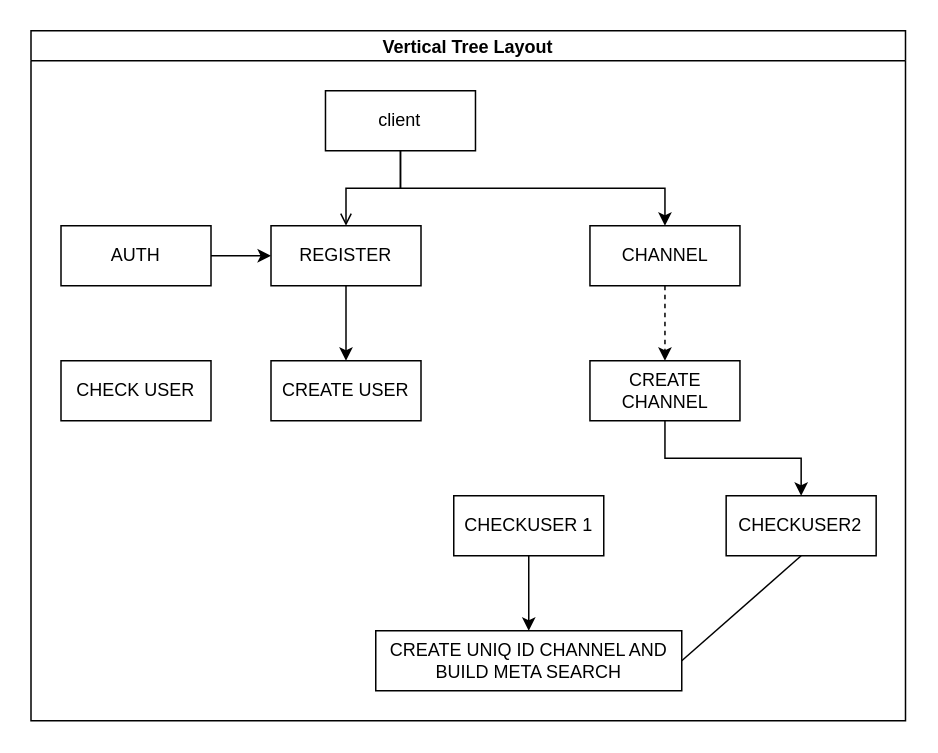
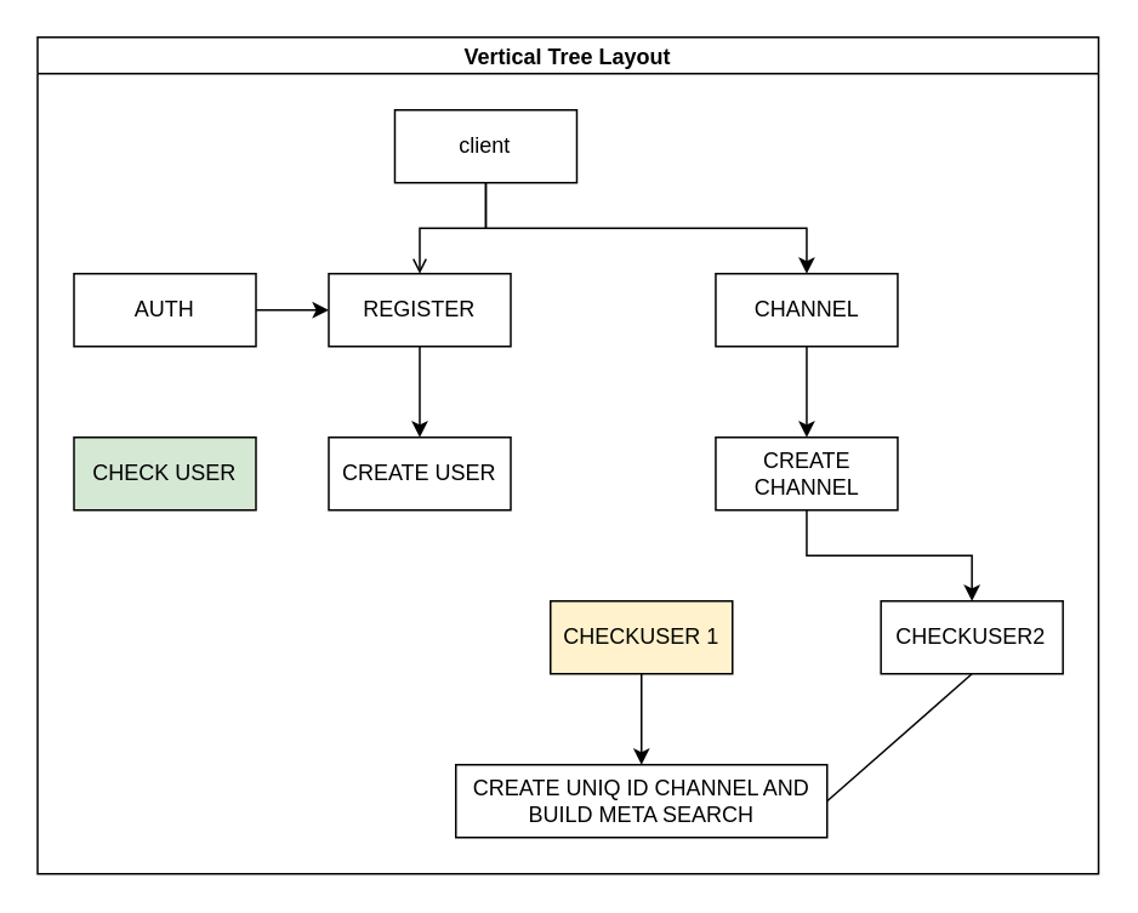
  <mxCell id="0" />
  <mxCell id="1" parent="0" />
  <mxCell id="2" value="Vertical Tree Layout" style="swimlane;startSize=20;horizontal=1;childLayout=treeLayout;horizontalTree=0;resizable=0;containerType=tree;" vertex="1" parent="1"><mxGeometry x="20" y="20" width="583" height="460" as="geometry" /></mxCell>
  <mxCell id="3" value="client" style="whiteSpace=wrap;html=1;" vertex="1" parent="2"><mxGeometry x="196.32" y="40" width="100" height="40" as="geometry" /></mxCell>
  <mxCell id="4" value="AUTH" style="whiteSpace=wrap;html=1;" vertex="1" parent="2"><mxGeometry x="20" y="130" width="100" height="40" as="geometry" /></mxCell>
  <mxCell id="5" value="REGISTER" style="whiteSpace=wrap;html=1;" vertex="1" parent="2"><mxGeometry x="160" y="130" width="100" height="40" as="geometry" /></mxCell>
  <mxCell id="6" value="" style="edgeStyle=elbowEdgeStyle;elbow=vertical;html=1;rounded=0;endArrow=open;" edge="1" parent="2" source="3" target="5"><mxGeometry relative="1" as="geometry" /></mxCell>
  <mxCell id="7" value="" style="edgeStyle=elbowEdgeStyle;elbow=vertical;html=1;rounded=0;" edge="1" target="8" source="5" parent="2"><mxGeometry relative="1" as="geometry"><mxPoint x="88.32" y="130" as="sourcePoint" /></mxGeometry></mxCell>
  <mxCell id="8" value="CREATE USER" style="whiteSpace=wrap;html=1;" vertex="1" parent="2"><mxGeometry x="160" y="220" width="100" height="40" as="geometry" /></mxCell>
  <mxCell id="9" value="" style="edgeStyle=elbowEdgeStyle;elbow=vertical;html=1;rounded=0;" edge="1" target="5" source="4" parent="2"><mxGeometry relative="1" as="geometry"><mxPoint x="88.32" y="130" as="sourcePoint" /></mxGeometry></mxCell>
- <mxCell id="10" value="CHECK USER" style="whiteSpace=wrap;html=1;" vertex="1" parent="2"><mxGeometry x="20" y="220" width="100" height="40" as="geometry" /></mxCell>
+ <mxCell id="10" value="CHECK USER" style="whiteSpace=wrap;html=1;fillColor=#d5e8d4;" vertex="1" parent="2"><mxGeometry x="20" y="220" width="100" height="40" as="geometry" /></mxCell>
  <mxCell id="11" value="" style="edgeStyle=elbowEdgeStyle;elbow=vertical;html=1;rounded=0;" edge="1" target="12" source="3" parent="2"><mxGeometry relative="1" as="geometry"><mxPoint x="88.32" y="130" as="sourcePoint" /></mxGeometry></mxCell>
  <mxCell id="12" value="CHANNEL" style="whiteSpace=wrap;html=1;" vertex="1" parent="2"><mxGeometry x="372.64" y="130" width="100" height="40" as="geometry" /></mxCell>
- <mxCell id="13" value="" style="edgeStyle=elbowEdgeStyle;elbow=vertical;html=1;rounded=0;dashed=1;" edge="1" target="14" source="12" parent="2"><mxGeometry relative="1" as="geometry"><mxPoint x="228.32" y="130" as="sourcePoint" /></mxGeometry></mxCell>
+ <mxCell id="13" value="" style="edgeStyle=elbowEdgeStyle;elbow=vertical;html=1;rounded=0;" edge="1" target="14" source="12" parent="2"><mxGeometry relative="1" as="geometry"><mxPoint x="228.32" y="130" as="sourcePoint" /></mxGeometry></mxCell>
  <mxCell id="14" value="CREATE CHANNEL" style="whiteSpace=wrap;html=1;" vertex="1" parent="2"><mxGeometry x="372.64" y="220" width="100" height="40" as="geometry" /></mxCell>
- <mxCell id="15" value="CHECKUSER 1" style="whiteSpace=wrap;html=1;" vertex="1" parent="2"><mxGeometry x="281.84" y="310" width="100" height="40" as="geometry" /></mxCell>
+ <mxCell id="15" value="CHECKUSER 1" style="whiteSpace=wrap;html=1;fillColor=#fff2cc;" vertex="1" parent="2"><mxGeometry x="281.84" y="310" width="100" height="40" as="geometry" /></mxCell>
  <mxCell id="16" value="" style="edgeStyle=elbowEdgeStyle;elbow=vertical;html=1;rounded=0;" edge="1" target="18" source="14" parent="2"><mxGeometry relative="1" as="geometry"><mxPoint x="368.32" y="310" as="sourcePoint" /></mxGeometry></mxCell>
  <mxCell id="17" style="edgeStyle=none;html=1;exitX=0.5;exitY=1;exitDx=0;exitDy=0;entryX=1;entryY=0.5;entryDx=0;entryDy=0;endArrow=none;" edge="1" parent="2" source="18" target="20"><mxGeometry relative="1" as="geometry" /></mxCell>
  <mxCell id="18" value="CHECKUSER2" style="whiteSpace=wrap;html=1;" vertex="1" parent="2"><mxGeometry x="463.44" y="310" width="100" height="40" as="geometry" /></mxCell>
  <mxCell id="19" value="" style="edgeStyle=elbowEdgeStyle;elbow=vertical;html=1;rounded=0;" edge="1" target="20" source="15" parent="2"><mxGeometry relative="1" as="geometry"><mxPoint x="564.32" y="310" as="sourcePoint" /></mxGeometry></mxCell>
  <mxCell id="20" value="CREATE UNIQ ID CHANNEL AND BUILD META SEARCH" style="whiteSpace=wrap;html=1;" vertex="1" parent="2"><mxGeometry x="229.84" y="400" width="204" height="40" as="geometry" /></mxCell>
